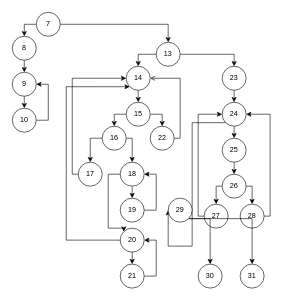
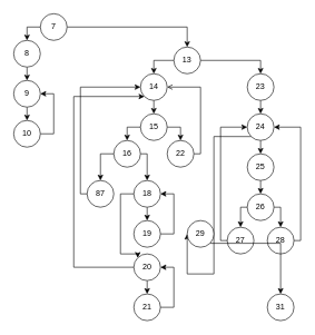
  <mxCell id="0" />
  <mxCell id="1" parent="0" />
  <mxCell id="2" style="edgeStyle=orthogonalEdgeStyle;rounded=0;orthogonalLoop=1;jettySize=auto;html=1;exitX=0;exitY=0.5;exitDx=0;exitDy=0;entryX=0.5;entryY=0;entryDx=0;entryDy=0;" edge="1" parent="1" source="4" target="6"><mxGeometry relative="1" as="geometry" /></mxCell>
  <mxCell id="3" style="edgeStyle=orthogonalEdgeStyle;rounded=0;orthogonalLoop=1;jettySize=auto;html=1;exitX=1;exitY=0.5;exitDx=0;exitDy=0;entryX=0.5;entryY=0;entryDx=0;entryDy=0;" edge="1" parent="1" source="4" target="13"><mxGeometry relative="1" as="geometry" /></mxCell>
  <mxCell id="4" value="7" style="ellipse;whiteSpace=wrap;html=1;" vertex="1" parent="1"><mxGeometry x="60" y="20" width="40" height="40" as="geometry" /></mxCell>
  <mxCell id="5" style="edgeStyle=orthogonalEdgeStyle;rounded=0;orthogonalLoop=1;jettySize=auto;html=1;exitX=0.5;exitY=1;exitDx=0;exitDy=0;entryX=0.5;entryY=0;entryDx=0;entryDy=0;" edge="1" parent="1" source="6" target="8"><mxGeometry relative="1" as="geometry" /></mxCell>
  <mxCell id="6" value="8" style="ellipse;whiteSpace=wrap;html=1;" vertex="1" parent="1"><mxGeometry x="20" y="60" width="40" height="40" as="geometry" /></mxCell>
  <mxCell id="7" style="edgeStyle=orthogonalEdgeStyle;rounded=0;orthogonalLoop=1;jettySize=auto;html=1;exitX=0.5;exitY=1;exitDx=0;exitDy=0;entryX=0.5;entryY=0;entryDx=0;entryDy=0;" edge="1" parent="1" source="8" target="10"><mxGeometry relative="1" as="geometry" /></mxCell>
  <mxCell id="8" value="9" style="ellipse;whiteSpace=wrap;html=1;" vertex="1" parent="1"><mxGeometry x="20" y="120" width="40" height="40" as="geometry" /></mxCell>
  <mxCell id="9" style="edgeStyle=orthogonalEdgeStyle;rounded=0;orthogonalLoop=1;jettySize=auto;html=1;exitX=1;exitY=0.5;exitDx=0;exitDy=0;entryX=1;entryY=0.5;entryDx=0;entryDy=0;" edge="1" parent="1" source="10" target="8"><mxGeometry relative="1" as="geometry" /></mxCell>
  <mxCell id="10" value="10" style="ellipse;whiteSpace=wrap;html=1;" vertex="1" parent="1"><mxGeometry x="20" y="180" width="40" height="40" as="geometry" /></mxCell>
  <mxCell id="11" style="edgeStyle=orthogonalEdgeStyle;rounded=0;orthogonalLoop=1;jettySize=auto;html=1;exitX=0;exitY=0.5;exitDx=0;exitDy=0;entryX=0.5;entryY=0;entryDx=0;entryDy=0;" edge="1" parent="1" source="13" target="15"><mxGeometry relative="1" as="geometry" /></mxCell>
  <mxCell id="12" style="edgeStyle=orthogonalEdgeStyle;rounded=0;orthogonalLoop=1;jettySize=auto;html=1;exitX=1;exitY=0.5;exitDx=0;exitDy=0;entryX=0.5;entryY=0;entryDx=0;entryDy=0;" edge="1" parent="1" source="13" target="17"><mxGeometry relative="1" as="geometry" /></mxCell>
  <mxCell id="13" value="13" style="ellipse;whiteSpace=wrap;html=1;" vertex="1" parent="1"><mxGeometry x="260" y="70" width="40" height="40" as="geometry" /></mxCell>
  <mxCell id="14" style="edgeStyle=orthogonalEdgeStyle;rounded=0;orthogonalLoop=1;jettySize=auto;html=1;exitX=0.5;exitY=1;exitDx=0;exitDy=0;entryX=0.5;entryY=0;entryDx=0;entryDy=0;" edge="1" parent="1" source="15" target="20"><mxGeometry relative="1" as="geometry" /></mxCell>
  <mxCell id="15" value="14" style="ellipse;whiteSpace=wrap;html=1;" vertex="1" parent="1"><mxGeometry x="210" y="110" width="40" height="40" as="geometry" /></mxCell>
  <mxCell id="16" style="edgeStyle=orthogonalEdgeStyle;rounded=0;orthogonalLoop=1;jettySize=auto;html=1;exitX=0.5;exitY=1;exitDx=0;exitDy=0;entryX=0.5;entryY=0;entryDx=0;entryDy=0;" edge="1" parent="1" source="17" target="40"><mxGeometry relative="1" as="geometry" /></mxCell>
  <mxCell id="17" value="23" style="ellipse;whiteSpace=wrap;html=1;" vertex="1" parent="1"><mxGeometry x="370" y="110" width="40" height="40" as="geometry" /></mxCell>
  <mxCell id="18" style="edgeStyle=orthogonalEdgeStyle;rounded=0;orthogonalLoop=1;jettySize=auto;html=1;exitX=1;exitY=0.5;exitDx=0;exitDy=0;entryX=0.5;entryY=0;entryDx=0;entryDy=0;" edge="1" parent="1" source="20" target="25"><mxGeometry relative="1" as="geometry" /></mxCell>
  <mxCell id="19" style="edgeStyle=orthogonalEdgeStyle;rounded=0;orthogonalLoop=1;jettySize=auto;html=1;exitX=0;exitY=0.5;exitDx=0;exitDy=0;entryX=0.5;entryY=0;entryDx=0;entryDy=0;" edge="1" parent="1" source="20" target="23"><mxGeometry relative="1" as="geometry" /></mxCell>
  <mxCell id="20" value="15" style="ellipse;whiteSpace=wrap;html=1;" vertex="1" parent="1"><mxGeometry x="210" y="170" width="40" height="40" as="geometry" /></mxCell>
  <mxCell id="21" style="edgeStyle=orthogonalEdgeStyle;rounded=0;orthogonalLoop=1;jettySize=auto;html=1;exitX=0;exitY=0.5;exitDx=0;exitDy=0;entryX=0.5;entryY=0;entryDx=0;entryDy=0;" edge="1" parent="1" source="23" target="27"><mxGeometry relative="1" as="geometry" /></mxCell>
  <mxCell id="22" style="edgeStyle=orthogonalEdgeStyle;rounded=0;orthogonalLoop=1;jettySize=auto;html=1;exitX=1;exitY=0.5;exitDx=0;exitDy=0;entryX=0.5;entryY=0;entryDx=0;entryDy=0;" edge="1" parent="1" source="23" target="30"><mxGeometry relative="1" as="geometry"><Array as="points"><mxPoint x="220" y="230" /></Array></mxGeometry></mxCell>
  <mxCell id="23" value="16" style="ellipse;whiteSpace=wrap;html=1;" vertex="1" parent="1"><mxGeometry x="170" y="210" width="40" height="40" as="geometry" /></mxCell>
  <mxCell id="24" style="edgeStyle=orthogonalEdgeStyle;rounded=0;orthogonalLoop=1;jettySize=auto;html=1;exitX=1;exitY=0.5;exitDx=0;exitDy=0;entryX=1;entryY=0.5;entryDx=0;entryDy=0;endArrow=open;" edge="1" parent="1" source="25" target="15"><mxGeometry relative="1" as="geometry"><Array as="points"><mxPoint x="300" y="230" /><mxPoint x="300" y="130" /></Array></mxGeometry></mxCell>
  <mxCell id="25" value="22" style="ellipse;whiteSpace=wrap;html=1;" vertex="1" parent="1"><mxGeometry x="250" y="210" width="40" height="40" as="geometry" /></mxCell>
  <mxCell id="26" style="edgeStyle=orthogonalEdgeStyle;rounded=0;orthogonalLoop=1;jettySize=auto;html=1;exitX=0;exitY=0.5;exitDx=0;exitDy=0;entryX=0;entryY=0.5;entryDx=0;entryDy=0;" edge="1" parent="1" source="27" target="15"><mxGeometry relative="1" as="geometry"><Array as="points"><mxPoint x="120" y="290" /><mxPoint x="120" y="130" /></Array></mxGeometry></mxCell>
- <mxCell id="27" value="17" style="ellipse;whiteSpace=wrap;html=1;" vertex="1" parent="1"><mxGeometry x="130" y="270" width="40" height="40" as="geometry" /></mxCell>
+ <mxCell id="27" value="87" style="ellipse;whiteSpace=wrap;html=1;" vertex="1" parent="1"><mxGeometry x="130" y="270" width="40" height="40" as="geometry" /></mxCell>
  <mxCell id="28" style="edgeStyle=orthogonalEdgeStyle;rounded=0;orthogonalLoop=1;jettySize=auto;html=1;exitX=0.5;exitY=1;exitDx=0;exitDy=0;entryX=0.5;entryY=0;entryDx=0;entryDy=0;" edge="1" parent="1" source="30" target="35"><mxGeometry relative="1" as="geometry" /></mxCell>
  <mxCell id="29" style="edgeStyle=orthogonalEdgeStyle;rounded=0;orthogonalLoop=1;jettySize=auto;html=1;exitX=0;exitY=0.5;exitDx=0;exitDy=0;entryX=0;entryY=0;entryDx=0;entryDy=0;" edge="1" parent="1" source="30" target="33"><mxGeometry relative="1" as="geometry"><Array as="points"><mxPoint x="180" y="290" /><mxPoint x="180" y="380" /><mxPoint x="206" y="380" /></Array></mxGeometry></mxCell>
  <mxCell id="30" value="18" style="ellipse;whiteSpace=wrap;html=1;" vertex="1" parent="1"><mxGeometry x="200" y="270" width="40" height="40" as="geometry" /></mxCell>
  <mxCell id="31" style="edgeStyle=orthogonalEdgeStyle;rounded=0;orthogonalLoop=1;jettySize=auto;html=1;exitX=0.5;exitY=1;exitDx=0;exitDy=0;entryX=0.5;entryY=0;entryDx=0;entryDy=0;" edge="1" parent="1" source="33" target="37"><mxGeometry relative="1" as="geometry" /></mxCell>
  <mxCell id="32" style="edgeStyle=orthogonalEdgeStyle;rounded=0;orthogonalLoop=1;jettySize=auto;html=1;exitX=0;exitY=0.5;exitDx=0;exitDy=0;entryX=0;entryY=1;entryDx=0;entryDy=0;" edge="1" parent="1" source="33" target="15"><mxGeometry relative="1" as="geometry"><Array as="points"><mxPoint x="110" y="400" /><mxPoint x="110" y="144" /></Array></mxGeometry></mxCell>
  <mxCell id="33" value="20" style="ellipse;whiteSpace=wrap;html=1;" vertex="1" parent="1"><mxGeometry x="200" y="380" width="40" height="40" as="geometry" /></mxCell>
  <mxCell id="34" style="edgeStyle=orthogonalEdgeStyle;rounded=0;orthogonalLoop=1;jettySize=auto;html=1;exitX=1;exitY=0.5;exitDx=0;exitDy=0;entryX=1;entryY=0.5;entryDx=0;entryDy=0;" edge="1" parent="1" source="35" target="30"><mxGeometry relative="1" as="geometry" /></mxCell>
  <mxCell id="35" value="19" style="ellipse;whiteSpace=wrap;html=1;" vertex="1" parent="1"><mxGeometry x="200" y="330" width="40" height="40" as="geometry" /></mxCell>
  <mxCell id="36" style="edgeStyle=orthogonalEdgeStyle;rounded=0;orthogonalLoop=1;jettySize=auto;html=1;exitX=1;exitY=0.5;exitDx=0;exitDy=0;entryX=1;entryY=0.5;entryDx=0;entryDy=0;" edge="1" parent="1" source="37" target="33"><mxGeometry relative="1" as="geometry" /></mxCell>
  <mxCell id="37" value="21" style="ellipse;whiteSpace=wrap;html=1;" vertex="1" parent="1"><mxGeometry x="200" y="440" width="40" height="40" as="geometry" /></mxCell>
  <mxCell id="38" style="edgeStyle=orthogonalEdgeStyle;rounded=0;orthogonalLoop=1;jettySize=auto;html=1;exitX=0.5;exitY=1;exitDx=0;exitDy=0;entryX=0.5;entryY=0;entryDx=0;entryDy=0;" edge="1" parent="1" source="40" target="42"><mxGeometry relative="1" as="geometry" /></mxCell>
  <mxCell id="39" style="edgeStyle=orthogonalEdgeStyle;rounded=0;orthogonalLoop=1;jettySize=auto;html=1;exitX=0;exitY=1;exitDx=0;exitDy=0;entryX=0;entryY=0.5;entryDx=0;entryDy=0;" edge="1" parent="1" source="40" target="52"><mxGeometry relative="1" as="geometry"><mxPoint x="320" y="410" as="targetPoint" /><Array as="points"><mxPoint x="320" y="204" /><mxPoint x="320" y="410" /></Array></mxGeometry></mxCell>
  <mxCell id="40" value="24" style="ellipse;whiteSpace=wrap;html=1;" vertex="1" parent="1"><mxGeometry x="370" y="170" width="40" height="40" as="geometry" /></mxCell>
  <mxCell id="41" style="edgeStyle=orthogonalEdgeStyle;rounded=0;orthogonalLoop=1;jettySize=auto;html=1;exitX=0.5;exitY=1;exitDx=0;exitDy=0;entryX=0.5;entryY=0;entryDx=0;entryDy=0;" edge="1" parent="1" source="42" target="45"><mxGeometry relative="1" as="geometry" /></mxCell>
  <mxCell id="42" value="25" style="ellipse;whiteSpace=wrap;html=1;" vertex="1" parent="1"><mxGeometry x="370" y="230" width="40" height="40" as="geometry" /></mxCell>
  <mxCell id="43" style="edgeStyle=orthogonalEdgeStyle;rounded=0;orthogonalLoop=1;jettySize=auto;html=1;exitX=0;exitY=0.5;exitDx=0;exitDy=0;entryX=0.5;entryY=0;entryDx=0;entryDy=0;" edge="1" parent="1" source="45" target="47"><mxGeometry relative="1" as="geometry" /></mxCell>
  <mxCell id="44" style="edgeStyle=orthogonalEdgeStyle;rounded=0;orthogonalLoop=1;jettySize=auto;html=1;exitX=1;exitY=0.5;exitDx=0;exitDy=0;entryX=0.5;entryY=0;entryDx=0;entryDy=0;" edge="1" parent="1" source="45" target="49"><mxGeometry relative="1" as="geometry" /></mxCell>
  <mxCell id="45" value="26" style="ellipse;whiteSpace=wrap;html=1;" vertex="1" parent="1"><mxGeometry x="370" y="290" width="40" height="40" as="geometry" /></mxCell>
  <mxCell id="46" style="edgeStyle=orthogonalEdgeStyle;rounded=0;orthogonalLoop=1;jettySize=auto;html=1;exitX=0;exitY=0.5;exitDx=0;exitDy=0;entryX=0;entryY=0.5;entryDx=0;entryDy=0;" edge="1" parent="1" source="47" target="40"><mxGeometry relative="1" as="geometry"><Array as="points"><mxPoint x="330" y="360" /><mxPoint x="330" y="190" /></Array></mxGeometry></mxCell>
  <mxCell id="47" value="27" style="ellipse;whiteSpace=wrap;html=1;" vertex="1" parent="1"><mxGeometry x="340" y="340" width="40" height="40" as="geometry" /></mxCell>
  <mxCell id="48" style="edgeStyle=orthogonalEdgeStyle;rounded=0;orthogonalLoop=1;jettySize=auto;html=1;exitX=1;exitY=0.5;exitDx=0;exitDy=0;entryX=1;entryY=0.5;entryDx=0;entryDy=0;" edge="1" parent="1" source="49" target="40"><mxGeometry relative="1" as="geometry"><Array as="points"><mxPoint x="450" y="360" /><mxPoint x="450" y="190" /></Array></mxGeometry></mxCell>
  <mxCell id="49" value="28" style="ellipse;whiteSpace=wrap;html=1;" vertex="1" parent="1"><mxGeometry x="400" y="340" width="40" height="40" as="geometry" /></mxCell>
- <mxCell id="50" style="edgeStyle=orthogonalEdgeStyle;rounded=0;orthogonalLoop=1;jettySize=auto;html=1;exitX=0;exitY=1;exitDx=0;exitDy=0;entryX=0.5;entryY=0;entryDx=0;entryDy=0;" edge="1" parent="1" source="52" target="53"><mxGeometry relative="1" as="geometry" /></mxCell>
  <mxCell id="51" style="edgeStyle=orthogonalEdgeStyle;rounded=0;orthogonalLoop=1;jettySize=auto;html=1;exitX=1;exitY=1;exitDx=0;exitDy=0;entryX=0.5;entryY=0;entryDx=0;entryDy=0;" edge="1" parent="1" source="52" target="54"><mxGeometry relative="1" as="geometry" /></mxCell>
  <mxCell id="52" value="29" style="ellipse;whiteSpace=wrap;html=1;" vertex="1" parent="1"><mxGeometry x="280" y="330" width="40" height="40" as="geometry" /></mxCell>
- <mxCell id="53" value="30" style="ellipse;whiteSpace=wrap;html=1;" vertex="1" parent="1"><mxGeometry x="330" y="440" width="40" height="40" as="geometry" /></mxCell>
  <mxCell id="54" value="31" style="ellipse;whiteSpace=wrap;html=1;" vertex="1" parent="1"><mxGeometry x="400" y="440" width="40" height="40" as="geometry" /></mxCell>
